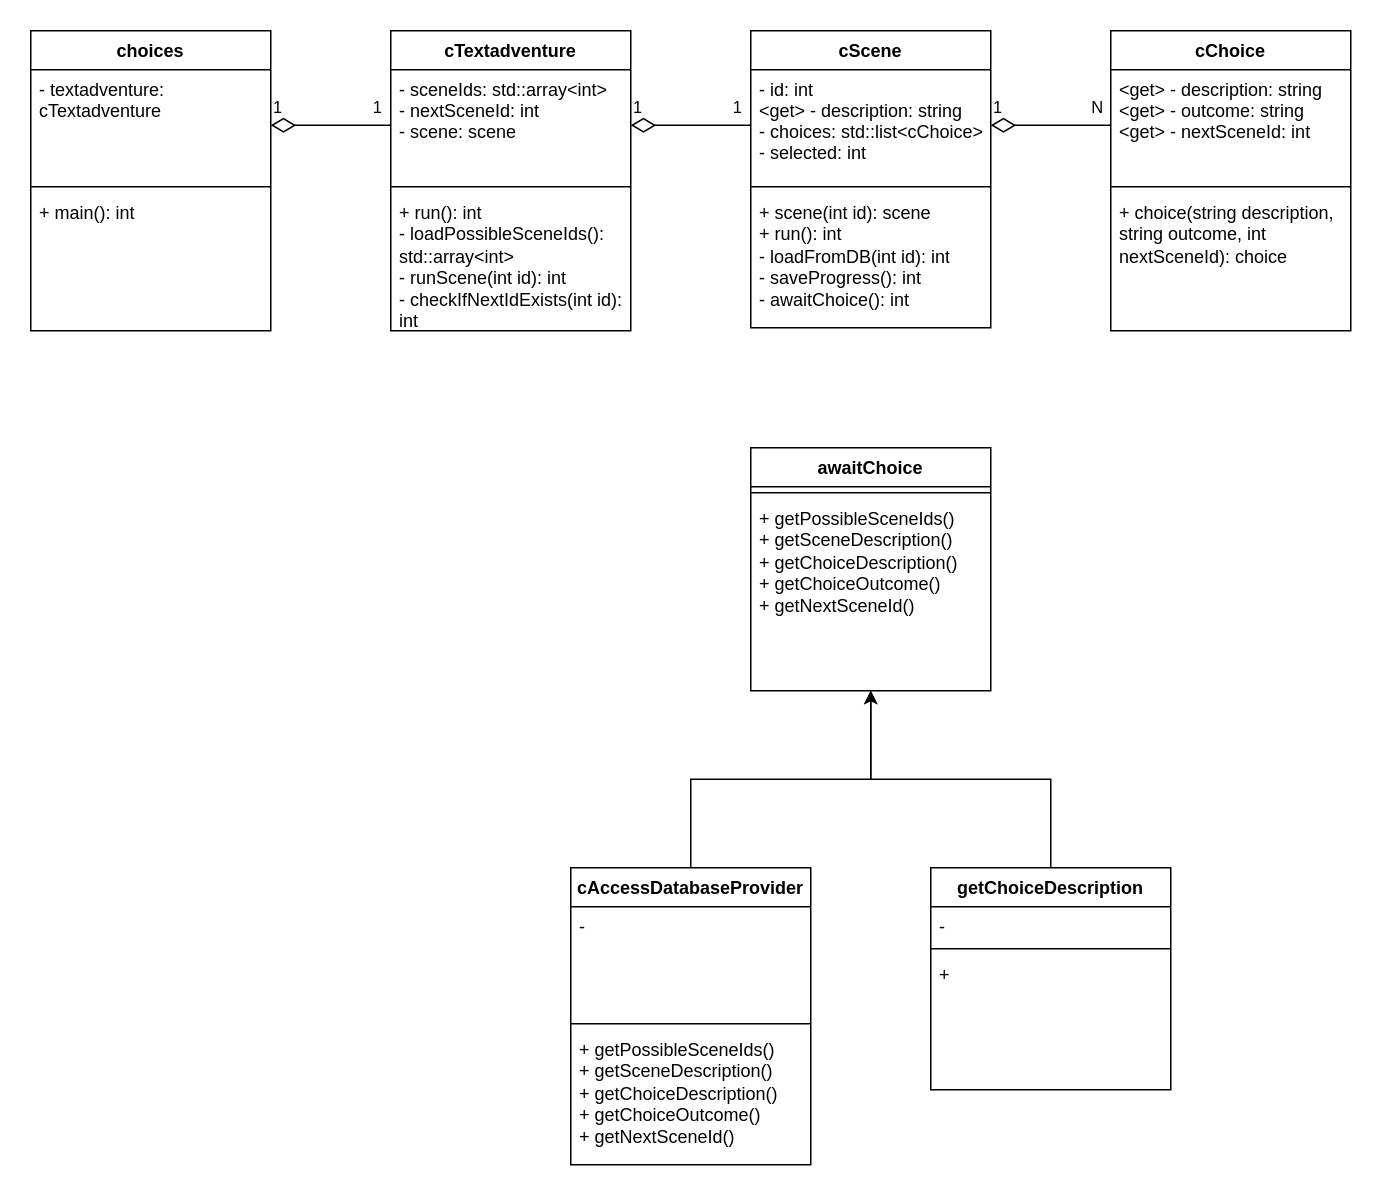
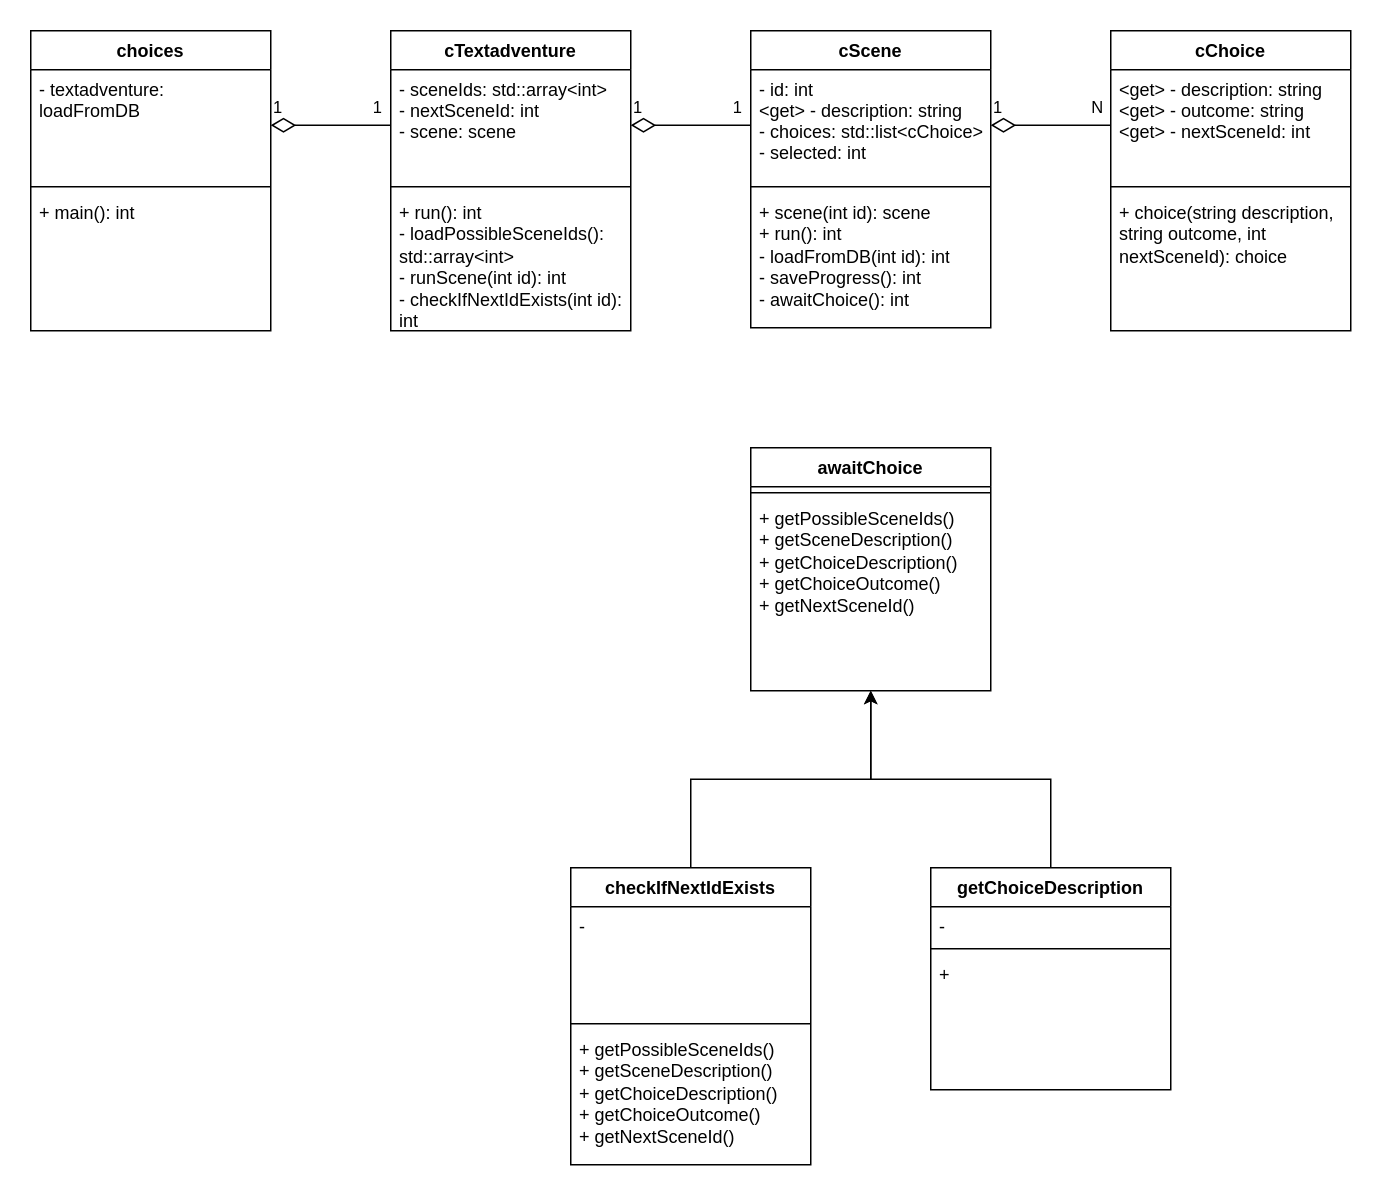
  <mxCell id="0" />
  <mxCell id="1" parent="0" />
  <mxCell id="2" value="cScene" style="swimlane;fontStyle=1;align=center;verticalAlign=top;childLayout=stackLayout;horizontal=1;startSize=26;horizontalStack=0;resizeParent=1;resizeParentMax=0;resizeLast=0;collapsible=1;marginBottom=0;" parent="1" vertex="1"><mxGeometry x="500" y="20" width="160" height="198" as="geometry" /></mxCell>
  <mxCell id="3" value="- id: int&#10;&lt;get&gt; - description: string&#10;- choices: std::list&lt;cChoice&gt;&#10;- selected: int" style="text;strokeColor=none;fillColor=none;align=left;verticalAlign=top;spacingLeft=4;spacingRight=4;overflow=hidden;rotatable=0;points=[[0,0.5],[1,0.5]];portConstraint=eastwest;" parent="2" vertex="1"><mxGeometry y="26" width="160" height="74" as="geometry" /></mxCell>
  <mxCell id="4" value="" style="line;strokeWidth=1;fillColor=none;align=left;verticalAlign=middle;spacingTop=-1;spacingLeft=3;spacingRight=3;rotatable=0;labelPosition=right;points=[];portConstraint=eastwest;" parent="2" vertex="1"><mxGeometry y="100" width="160" height="8" as="geometry" /></mxCell>
  <mxCell id="5" value="+ scene(int id): scene&#10;+ run(): int&#10;- loadFromDB(int id): int&#10;- saveProgress(): int&#10;- awaitChoice(): int" style="text;strokeColor=none;fillColor=none;align=left;verticalAlign=top;spacingLeft=4;spacingRight=4;overflow=hidden;rotatable=0;points=[[0,0.5],[1,0.5]];portConstraint=eastwest;whiteSpace=wrap;" parent="2" vertex="1"><mxGeometry y="108" width="160" height="90" as="geometry" /></mxCell>
  <mxCell id="6" value="cChoice" style="swimlane;fontStyle=1;align=center;verticalAlign=top;childLayout=stackLayout;horizontal=1;startSize=26;horizontalStack=0;resizeParent=1;resizeParentMax=0;resizeLast=0;collapsible=1;marginBottom=0;" parent="1" vertex="1"><mxGeometry x="740" y="20" width="160" height="200" as="geometry" /></mxCell>
  <mxCell id="7" value="&lt;get&gt; - description: string&#10;&lt;get&gt; - outcome: string&#10;&lt;get&gt; - nextSceneId: int" style="text;strokeColor=none;fillColor=none;align=left;verticalAlign=top;spacingLeft=4;spacingRight=4;overflow=hidden;rotatable=0;points=[[0,0.5],[1,0.5]];portConstraint=eastwest;" parent="6" vertex="1"><mxGeometry y="26" width="160" height="74" as="geometry" /></mxCell>
  <mxCell id="8" value="" style="line;strokeWidth=1;fillColor=none;align=left;verticalAlign=middle;spacingTop=-1;spacingLeft=3;spacingRight=3;rotatable=0;labelPosition=right;points=[];portConstraint=eastwest;" parent="6" vertex="1"><mxGeometry y="100" width="160" height="8" as="geometry" /></mxCell>
  <mxCell id="9" value="+ choice(string description, string outcome, int nextSceneId): choice" style="text;strokeColor=none;fillColor=none;align=left;verticalAlign=top;spacingLeft=4;spacingRight=4;overflow=hidden;rotatable=0;points=[[0,0.5],[1,0.5]];portConstraint=eastwest;whiteSpace=wrap;" parent="6" vertex="1"><mxGeometry y="108" width="160" height="92" as="geometry" /></mxCell>
  <mxCell id="10" value="cTextadventure" style="swimlane;fontStyle=1;align=center;verticalAlign=top;childLayout=stackLayout;horizontal=1;startSize=26;horizontalStack=0;resizeParent=1;resizeParentMax=0;resizeLast=0;collapsible=1;marginBottom=0;" parent="1" vertex="1"><mxGeometry x="260" y="20" width="160" height="200" as="geometry" /></mxCell>
  <mxCell id="11" value="- sceneIds: std::array&lt;int&gt;&#10;- nextSceneId: int&#10;- scene: scene" style="text;strokeColor=none;fillColor=none;align=left;verticalAlign=top;spacingLeft=4;spacingRight=4;overflow=hidden;rotatable=0;points=[[0,0.5],[1,0.5]];portConstraint=eastwest;" parent="10" vertex="1"><mxGeometry y="26" width="160" height="74" as="geometry" /></mxCell>
  <mxCell id="12" value="" style="line;strokeWidth=1;fillColor=none;align=left;verticalAlign=middle;spacingTop=-1;spacingLeft=3;spacingRight=3;rotatable=0;labelPosition=right;points=[];portConstraint=eastwest;" parent="10" vertex="1"><mxGeometry y="100" width="160" height="8" as="geometry" /></mxCell>
  <mxCell id="13" value="+ run(): int&#10;- loadPossibleSceneIds(): std::array&lt;int&gt;&#10;- runScene(int id): int&#10;- checkIfNextIdExists(int id): int" style="text;strokeColor=none;fillColor=none;align=left;verticalAlign=top;spacingLeft=4;spacingRight=4;overflow=hidden;rotatable=0;points=[[0,0.5],[1,0.5]];portConstraint=eastwest;whiteSpace=wrap;" parent="10" vertex="1"><mxGeometry y="108" width="160" height="92" as="geometry" /></mxCell>
  <mxCell id="14" value="1" style="endArrow=none;html=1;endSize=12;startArrow=diamondThin;startSize=14;startFill=0;edgeStyle=orthogonalEdgeStyle;align=left;verticalAlign=bottom;exitX=1;exitY=0.5;exitDx=0;exitDy=0;entryX=0;entryY=0.5;entryDx=0;entryDy=0;endFill=0;" parent="1" source="11" target="3" edge="1"><mxGeometry x="-1" y="3" relative="1" as="geometry"><mxPoint x="250" y="258" as="sourcePoint" /><mxPoint x="260" y="168" as="targetPoint" /></mxGeometry></mxCell>
  <mxCell id="15" value="1" style="edgeLabel;html=1;align=center;verticalAlign=middle;resizable=0;points=[];" parent="14" vertex="1" connectable="0"><mxGeometry x="0.656" relative="1" as="geometry"><mxPoint x="4.89" y="-13" as="offset" /></mxGeometry></mxCell>
  <mxCell id="16" value="1" style="endArrow=none;html=1;endSize=12;startArrow=diamondThin;startSize=14;startFill=0;edgeStyle=orthogonalEdgeStyle;align=left;verticalAlign=bottom;exitX=1;exitY=0.5;exitDx=0;exitDy=0;entryX=0;entryY=0.5;entryDx=0;entryDy=0;endFill=0;" parent="1" source="3" target="7" edge="1"><mxGeometry x="-1" y="3" relative="1" as="geometry"><mxPoint x="460" y="78" as="sourcePoint" /><mxPoint x="540" y="78" as="targetPoint" /></mxGeometry></mxCell>
  <mxCell id="17" value="N" style="edgeLabel;html=1;align=center;verticalAlign=middle;resizable=0;points=[];" parent="16" vertex="1" connectable="0"><mxGeometry x="0.656" relative="1" as="geometry"><mxPoint x="4.89" y="-13" as="offset" /></mxGeometry></mxCell>
  <mxCell id="18" value="choices" style="swimlane;fontStyle=1;align=center;verticalAlign=top;childLayout=stackLayout;horizontal=1;startSize=26;horizontalStack=0;resizeParent=1;resizeParentMax=0;resizeLast=0;collapsible=1;marginBottom=0;" parent="1" vertex="1"><mxGeometry x="20" y="20" width="160" height="200" as="geometry" /></mxCell>
- <mxCell id="19" value="- textadventure: cTextadventure" style="text;strokeColor=none;fillColor=none;align=left;verticalAlign=top;spacingLeft=4;spacingRight=4;overflow=hidden;rotatable=0;points=[[0,0.5],[1,0.5]];portConstraint=eastwest;whiteSpace=wrap;" parent="18" vertex="1"><mxGeometry y="26" width="160" height="74" as="geometry" /></mxCell>
+ <mxCell id="19" value="- textadventure: loadFromDB" style="text;strokeColor=none;fillColor=none;align=left;verticalAlign=top;spacingLeft=4;spacingRight=4;overflow=hidden;rotatable=0;points=[[0,0.5],[1,0.5]];portConstraint=eastwest;whiteSpace=wrap;" parent="18" vertex="1"><mxGeometry y="26" width="160" height="74" as="geometry" /></mxCell>
  <mxCell id="20" value="" style="line;strokeWidth=1;fillColor=none;align=left;verticalAlign=middle;spacingTop=-1;spacingLeft=3;spacingRight=3;rotatable=0;labelPosition=right;points=[];portConstraint=eastwest;" parent="18" vertex="1"><mxGeometry y="100" width="160" height="8" as="geometry" /></mxCell>
  <mxCell id="21" value="+ main(): int" style="text;strokeColor=none;fillColor=none;align=left;verticalAlign=top;spacingLeft=4;spacingRight=4;overflow=hidden;rotatable=0;points=[[0,0.5],[1,0.5]];portConstraint=eastwest;whiteSpace=wrap;" parent="18" vertex="1"><mxGeometry y="108" width="160" height="92" as="geometry" /></mxCell>
  <mxCell id="22" value="1" style="endArrow=none;html=1;endSize=12;startArrow=diamondThin;startSize=14;startFill=0;edgeStyle=orthogonalEdgeStyle;align=left;verticalAlign=bottom;exitX=1;exitY=0.5;exitDx=0;exitDy=0;entryX=0;entryY=0.5;entryDx=0;entryDy=0;endFill=0;" parent="1" source="19" target="11" edge="1"><mxGeometry x="-1" y="3" relative="1" as="geometry"><mxPoint x="160" y="78" as="sourcePoint" /><mxPoint x="240" y="78" as="targetPoint" /></mxGeometry></mxCell>
  <mxCell id="23" value="1" style="edgeLabel;html=1;align=center;verticalAlign=middle;resizable=0;points=[];" parent="22" vertex="1" connectable="0"><mxGeometry x="0.656" relative="1" as="geometry"><mxPoint x="4.89" y="-13" as="offset" /></mxGeometry></mxCell>
  <mxCell id="24" value="awaitChoice" style="swimlane;fontStyle=1;align=center;verticalAlign=top;childLayout=stackLayout;horizontal=1;startSize=26;horizontalStack=0;resizeParent=1;resizeParentMax=0;resizeLast=0;collapsible=1;marginBottom=0;" vertex="1" parent="1"><mxGeometry x="500" y="298" width="160" height="162" as="geometry" /></mxCell>
  <mxCell id="25" value="" style="line;strokeWidth=1;fillColor=none;align=left;verticalAlign=middle;spacingTop=-1;spacingLeft=3;spacingRight=3;rotatable=0;labelPosition=right;points=[];portConstraint=eastwest;" vertex="1" parent="24"><mxGeometry y="26" width="160" height="8" as="geometry" /></mxCell>
  <mxCell id="26" value="+ getPossibleSceneIds()&#10;+ getSceneDescription()&#10;+ getChoiceDescription()&#10;+ getChoiceOutcome()&#10;+ getNextSceneId()" style="text;strokeColor=none;fillColor=none;align=left;verticalAlign=top;spacingLeft=4;spacingRight=4;overflow=hidden;rotatable=0;points=[[0,0.5],[1,0.5]];portConstraint=eastwest;whiteSpace=wrap;" vertex="1" parent="24"><mxGeometry y="34" width="160" height="128" as="geometry" /></mxCell>
  <mxCell id="27" style="edgeStyle=orthogonalEdgeStyle;rounded=0;orthogonalLoop=1;jettySize=auto;html=1;exitX=0.5;exitY=0;exitDx=0;exitDy=0;entryX=0.5;entryY=1;entryDx=0;entryDy=0;entryPerimeter=0;" edge="1" parent="1" source="28" target="26"><mxGeometry relative="1" as="geometry" /></mxCell>
  <mxCell id="28" value="getChoiceDescription" style="swimlane;fontStyle=1;align=center;verticalAlign=top;childLayout=stackLayout;horizontal=1;startSize=26;horizontalStack=0;resizeParent=1;resizeParentMax=0;resizeLast=0;collapsible=1;marginBottom=0;" vertex="1" parent="1"><mxGeometry x="620" y="578" width="160" height="148" as="geometry" /></mxCell>
  <mxCell id="29" value="- " style="text;strokeColor=none;fillColor=none;align=left;verticalAlign=top;spacingLeft=4;spacingRight=4;overflow=hidden;rotatable=0;points=[[0,0.5],[1,0.5]];portConstraint=eastwest;" vertex="1" parent="28"><mxGeometry y="26" width="160" height="24" as="geometry" /></mxCell>
  <mxCell id="30" value="" style="line;strokeWidth=1;fillColor=none;align=left;verticalAlign=middle;spacingTop=-1;spacingLeft=3;spacingRight=3;rotatable=0;labelPosition=right;points=[];portConstraint=eastwest;" vertex="1" parent="28"><mxGeometry y="50" width="160" height="8" as="geometry" /></mxCell>
  <mxCell id="31" value="+" style="text;strokeColor=none;fillColor=none;align=left;verticalAlign=top;spacingLeft=4;spacingRight=4;overflow=hidden;rotatable=0;points=[[0,0.5],[1,0.5]];portConstraint=eastwest;whiteSpace=wrap;" vertex="1" parent="28"><mxGeometry y="58" width="160" height="90" as="geometry" /></mxCell>
  <mxCell id="32" style="edgeStyle=orthogonalEdgeStyle;rounded=0;orthogonalLoop=1;jettySize=auto;html=1;exitX=0.5;exitY=0;exitDx=0;exitDy=0;entryX=0.5;entryY=1;entryDx=0;entryDy=0;entryPerimeter=0;" edge="1" parent="1" source="33" target="26"><mxGeometry relative="1" as="geometry" /></mxCell>
- <mxCell id="33" value="cAccessDatabaseProvider" style="swimlane;fontStyle=1;align=center;verticalAlign=top;childLayout=stackLayout;horizontal=1;startSize=26;horizontalStack=0;resizeParent=1;resizeParentMax=0;resizeLast=0;collapsible=1;marginBottom=0;" vertex="1" parent="1"><mxGeometry x="380" y="578" width="160" height="198" as="geometry" /></mxCell>
+ <mxCell id="33" value="checkIfNextIdExists" style="swimlane;fontStyle=1;align=center;verticalAlign=top;childLayout=stackLayout;horizontal=1;startSize=26;horizontalStack=0;resizeParent=1;resizeParentMax=0;resizeLast=0;collapsible=1;marginBottom=0;" vertex="1" parent="1"><mxGeometry x="380" y="578" width="160" height="198" as="geometry" /></mxCell>
  <mxCell id="34" value="- " style="text;strokeColor=none;fillColor=none;align=left;verticalAlign=top;spacingLeft=4;spacingRight=4;overflow=hidden;rotatable=0;points=[[0,0.5],[1,0.5]];portConstraint=eastwest;" vertex="1" parent="33"><mxGeometry y="26" width="160" height="74" as="geometry" /></mxCell>
  <mxCell id="35" value="" style="line;strokeWidth=1;fillColor=none;align=left;verticalAlign=middle;spacingTop=-1;spacingLeft=3;spacingRight=3;rotatable=0;labelPosition=right;points=[];portConstraint=eastwest;" vertex="1" parent="33"><mxGeometry y="100" width="160" height="8" as="geometry" /></mxCell>
  <mxCell id="36" value="+ getPossibleSceneIds()&#10;+ getSceneDescription()&#10;+ getChoiceDescription()&#10;+ getChoiceOutcome()&#10;+ getNextSceneId()" style="text;strokeColor=none;fillColor=none;align=left;verticalAlign=top;spacingLeft=4;spacingRight=4;overflow=hidden;rotatable=0;points=[[0,0.5],[1,0.5]];portConstraint=eastwest;whiteSpace=wrap;" vertex="1" parent="33"><mxGeometry y="108" width="160" height="90" as="geometry" /></mxCell>
